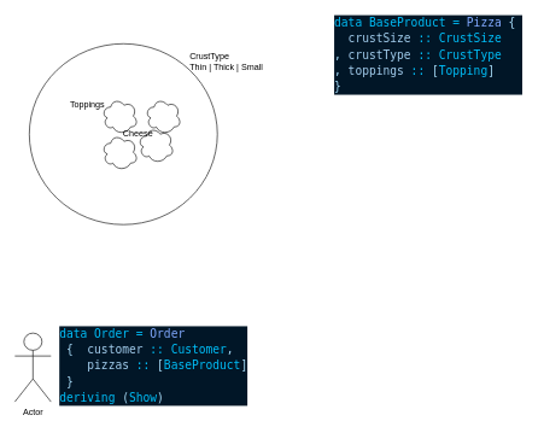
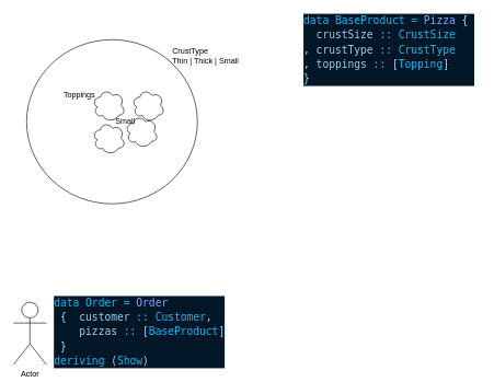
  <mxCell id="0" />
  <mxCell id="1" parent="0" />
  <mxCell id="2" value="" style="ellipse;whiteSpace=wrap;html=1;" parent="1" vertex="1"><mxGeometry x="40" y="60" width="260" height="250" as="geometry" /></mxCell>
  <mxCell id="3" value="" style="ellipse;shape=cloud;whiteSpace=wrap;html=1;" parent="1" vertex="1"><mxGeometry x="140" y="185" width="50" height="50" as="geometry" /></mxCell>
  <mxCell id="4" value="" style="ellipse;shape=cloud;whiteSpace=wrap;html=1;" parent="1" vertex="1"><mxGeometry x="190" y="175" width="50" height="50" as="geometry" /></mxCell>
  <mxCell id="5" value="" style="ellipse;shape=cloud;whiteSpace=wrap;html=1;" parent="1" vertex="1"><mxGeometry x="200" y="135" width="50" height="50" as="geometry" /></mxCell>
  <mxCell id="6" value="" style="ellipse;shape=cloud;whiteSpace=wrap;html=1;" parent="1" vertex="1"><mxGeometry x="140" y="135" width="50" height="50" as="geometry" /></mxCell>
  <mxCell id="7" value="Toppings&lt;br&gt;" style="text;html=1;align=center;verticalAlign=middle;resizable=0;points=[];autosize=1;strokeColor=none;fillColor=none;" parent="1" vertex="1"><mxGeometry x="90" y="135" width="60" height="20" as="geometry" /></mxCell>
- <mxCell id="8" value="Cheese" style="text;html=1;align=center;verticalAlign=middle;resizable=0;points=[];autosize=1;strokeColor=none;fillColor=none;" parent="1" vertex="1"><mxGeometry x="160" y="175" width="60" height="20" as="geometry" /></mxCell>
+ <mxCell id="8" value="Small" style="text;html=1;align=center;verticalAlign=middle;resizable=0;points=[];autosize=1;strokeColor=none;fillColor=none;" parent="1" vertex="1"><mxGeometry x="160" y="175" width="60" height="20" as="geometry" /></mxCell>
  <mxCell id="9" value="CrustType&lt;br&gt;Thin | Thick | Small&amp;nbsp;" style="text;html=1;strokeColor=none;fillColor=none;align=left;verticalAlign=middle;whiteSpace=wrap;rounded=0;" parent="1" vertex="1"><mxGeometry x="260" y="70" width="120" height="30" as="geometry" /></mxCell>
  <mxCell id="10" value="&lt;div style=&quot;color: rgb(167 , 219 , 247) ; background-color: rgb(1 , 22 , 39) ; font-family: &amp;#34;jetbrains mono&amp;#34; , &amp;#34;droid sans mono&amp;#34; , monospace , monospace , &amp;#34;droid sans fallback&amp;#34; ; font-size: 16px ; line-height: 22px&quot;&gt;&lt;div&gt;&lt;span style=&quot;color: #00bff9&quot;&gt;data&lt;/span&gt; &lt;span style=&quot;color: #00bff9&quot;&gt;BaseProduct&lt;/span&gt; &lt;span style=&quot;color: #00bff9&quot;&gt;=&lt;/span&gt; &lt;span style=&quot;color: #82aaff&quot;&gt;Pizza&lt;/span&gt; {&amp;nbsp;&lt;/div&gt;&lt;div&gt;&lt;span style=&quot;color: #a4ceee&quot;&gt;&amp;nbsp; crustSize&lt;/span&gt; &lt;span style=&quot;color: #00bff9&quot;&gt;::&lt;/span&gt; &lt;span style=&quot;color: #00bff9&quot;&gt;CrustSize&lt;/span&gt;&lt;/div&gt;&lt;div&gt;                   , &lt;span style=&quot;color: #a4ceee&quot;&gt;crustType&lt;/span&gt; &lt;span style=&quot;color: #00bff9&quot;&gt;::&lt;/span&gt; &lt;span style=&quot;color: #00bff9&quot;&gt;CrustType&lt;/span&gt;&lt;/div&gt;&lt;div&gt;                   , &lt;span style=&quot;color: #a4ceee&quot;&gt;toppings&lt;/span&gt;  &lt;span style=&quot;color: #00bff9&quot;&gt;::&lt;/span&gt; [&lt;span style=&quot;color: #00bff9&quot;&gt;Topping&lt;/span&gt;]&lt;/div&gt;&lt;div&gt;                   }&lt;/div&gt;&lt;/div&gt;" style="text;html=1;align=left;verticalAlign=middle;resizable=0;points=[];autosize=1;strokeColor=none;fillColor=none;" parent="1" vertex="1"><mxGeometry x="460" y="20" width="270" height="110" as="geometry" /></mxCell>
  <mxCell id="11" value="Actor" style="shape=umlActor;verticalLabelPosition=bottom;verticalAlign=top;html=1;outlineConnect=0;" parent="1" vertex="1"><mxGeometry x="20" y="460" width="50" height="95" as="geometry" /></mxCell>
  <mxCell id="12" value="&lt;div style=&quot;color: rgb(167 , 219 , 247) ; background-color: rgb(1 , 22 , 39) ; font-family: &amp;#34;jetbrains mono&amp;#34; , &amp;#34;droid sans mono&amp;#34; , monospace , monospace , &amp;#34;droid sans fallback&amp;#34; ; font-size: 16px ; line-height: 22px&quot;&gt;&lt;div&gt;&lt;span style=&quot;color: #00bff9&quot;&gt;data&lt;/span&gt; &lt;span style=&quot;color: #00bff9&quot;&gt;Order&lt;/span&gt; &lt;span style=&quot;color: #00bff9&quot;&gt;=&lt;/span&gt; &lt;span style=&quot;color: #82aaff&quot;&gt;Order&lt;/span&gt;&lt;/div&gt;&lt;div&gt;&amp;nbsp;{&amp;nbsp;&amp;nbsp;&lt;span style=&quot;color: #a4ceee&quot;&gt;customer&lt;/span&gt; &lt;span style=&quot;color: #00bff9&quot;&gt;::&lt;/span&gt; &lt;span style=&quot;color: #00bff9&quot;&gt;Customer&lt;/span&gt;,&lt;/div&gt;&lt;div&gt;    &lt;span style=&quot;color: #a4ceee&quot;&gt;&amp;nbsp; &amp;nbsp; pizzas&lt;/span&gt; &lt;span style=&quot;color: #00bff9&quot;&gt;::&lt;/span&gt; [&lt;span style=&quot;color: #00bff9&quot;&gt;BaseProduct&lt;/span&gt;]&lt;/div&gt;&lt;div&gt;&amp;nbsp;}&lt;/div&gt;&lt;div&gt;  &lt;span style=&quot;color: #00bff9&quot;&gt;deriving&lt;/span&gt; (&lt;span style=&quot;color: #00bff9&quot;&gt;Show&lt;/span&gt;)&lt;/div&gt;&lt;/div&gt;" style="text;html=1;align=left;verticalAlign=middle;resizable=0;points=[];autosize=1;strokeColor=none;" vertex="1" parent="1"><mxGeometry x="80" y="450" width="270" height="110" as="geometry" /></mxCell>
